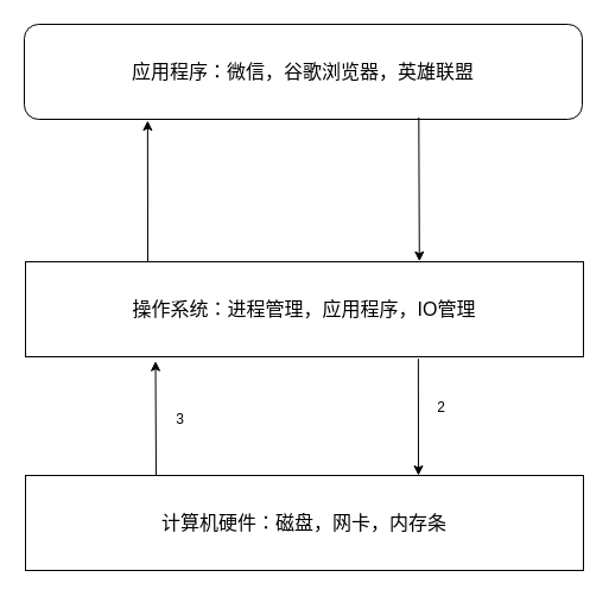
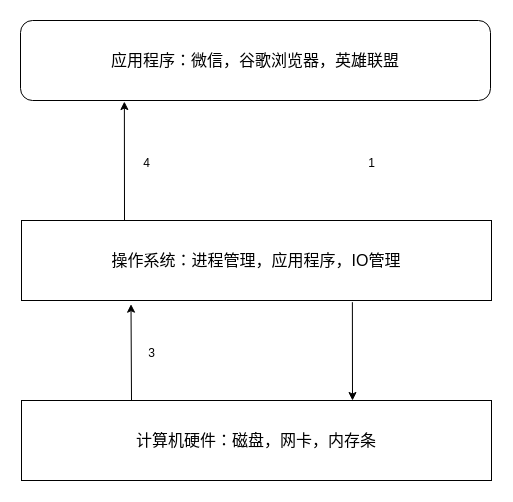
  <mxCell id="0" />
  <mxCell id="1" parent="0" />
  <mxCell id="2" value="应用程序：微信，谷歌浏览器，英雄联盟" style="whiteSpace=wrap;html=1;fontSize=16;rounded=1;" vertex="1" parent="1"><mxGeometry x="20" y="20" width="470" height="80" as="geometry" /></mxCell>
  <mxCell id="3" value="操作系统：进程管理，应用程序，IO管理" style="rounded=0;whiteSpace=wrap;html=1;fontSize=16;" vertex="1" parent="1"><mxGeometry x="21" y="220" width="470" height="80" as="geometry" /></mxCell>
  <mxCell id="4" value="计算机硬件：磁盘，网卡，内存条" style="rounded=0;whiteSpace=wrap;html=1;fontSize=16;" vertex="1" parent="1"><mxGeometry x="21" y="400" width="470" height="80" as="geometry" /></mxCell>
- <mxCell id="5" value="" style="endArrow=classic;html=1;rounded=0;entryX=0.706;entryY=-0.004;entryDx=0;entryDy=0;entryPerimeter=0;exitX=0.707;exitY=0.979;exitDx=0;exitDy=0;exitPerimeter=0;" edge="1" parent="1" source="2" target="3"><mxGeometry width="50" height="50" relative="1" as="geometry"><mxPoint x="341" y="160" as="sourcePoint" /><mxPoint x="391" y="110" as="targetPoint" /></mxGeometry></mxCell>
+ <mxCell id="6" value="1" style="text;html=1;align=center;verticalAlign=middle;resizable=0;points=[];autosize=1;strokeColor=none;fillColor=none;" vertex="1" parent="1"><mxGeometry x="356" y="148" width="30" height="30" as="geometry" /></mxCell>
  <mxCell id="7" value="" style="endArrow=classic;html=1;rounded=0;exitX=0.704;exitY=1.021;exitDx=0;exitDy=0;exitPerimeter=0;" edge="1" parent="1" source="3"><mxGeometry width="50" height="50" relative="1" as="geometry"><mxPoint x="361" y="302" as="sourcePoint" /><mxPoint x="352" y="400" as="targetPoint" /></mxGeometry></mxCell>
- <mxCell id="8" value="2" style="text;html=1;align=center;verticalAlign=middle;resizable=0;points=[];autosize=1;strokeColor=none;fillColor=none;" vertex="1" parent="1"><mxGeometry x="356" y="328" width="30" height="30" as="geometry" /></mxCell>
  <mxCell id="9" value="" style="endArrow=classic;html=1;rounded=0;entryX=0.233;entryY=1.046;entryDx=0;entryDy=0;entryPerimeter=0;" edge="1" parent="1" target="3"><mxGeometry width="50" height="50" relative="1" as="geometry"><mxPoint x="131" y="400" as="sourcePoint" /><mxPoint x="181" y="350" as="targetPoint" /></mxGeometry></mxCell>
  <mxCell id="10" value="3" style="text;html=1;align=center;verticalAlign=middle;resizable=0;points=[];autosize=1;strokeColor=none;fillColor=none;" vertex="1" parent="1"><mxGeometry x="136" y="338" width="30" height="30" as="geometry" /></mxCell>
  <mxCell id="11" value="" style="endArrow=classic;html=1;rounded=0;entryX=0.221;entryY=1.013;entryDx=0;entryDy=0;entryPerimeter=0;" edge="1" parent="1" target="2"><mxGeometry width="50" height="50" relative="1" as="geometry"><mxPoint x="124" y="220" as="sourcePoint" /><mxPoint x="121" y="110" as="targetPoint" /></mxGeometry></mxCell>
+ <mxCell id="12" value="4" style="text;html=1;align=center;verticalAlign=middle;resizable=0;points=[];autosize=1;strokeColor=none;fillColor=none;" vertex="1" parent="1"><mxGeometry x="131" y="148" width="30" height="30" as="geometry" /></mxCell>
